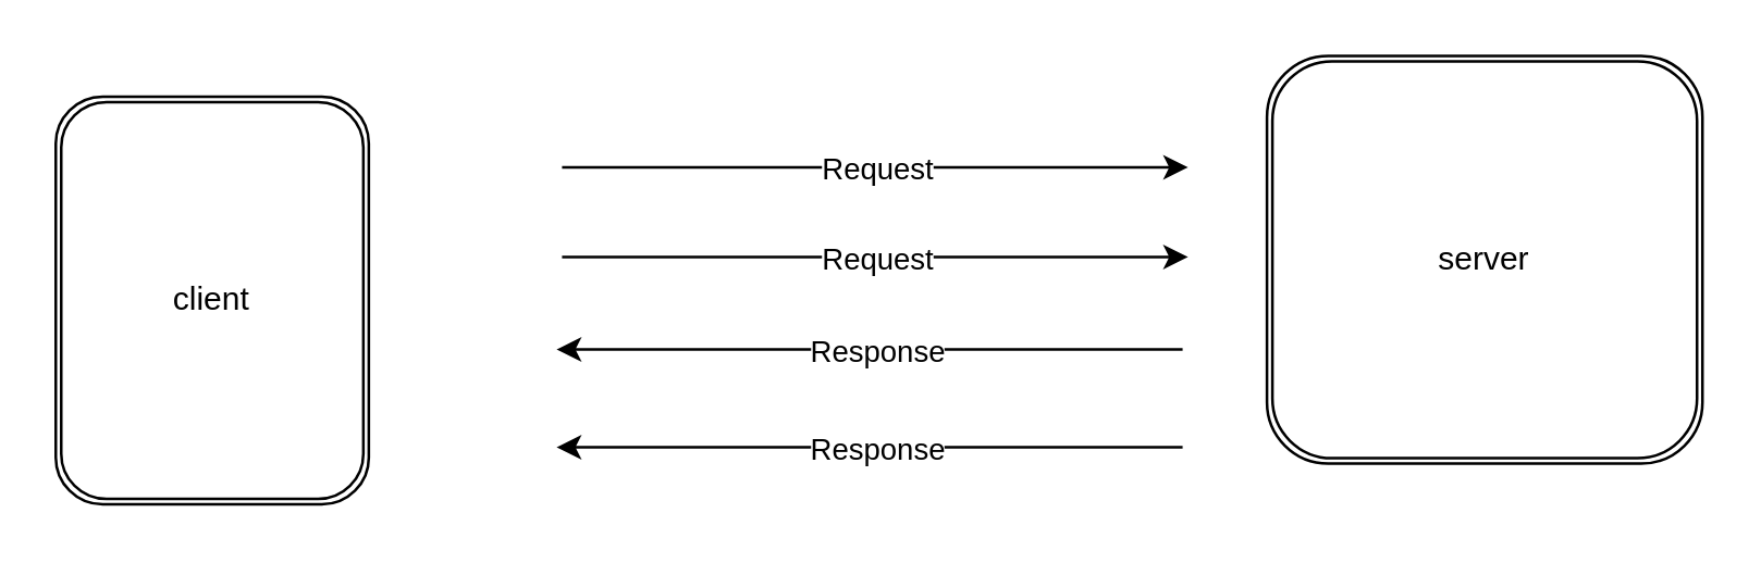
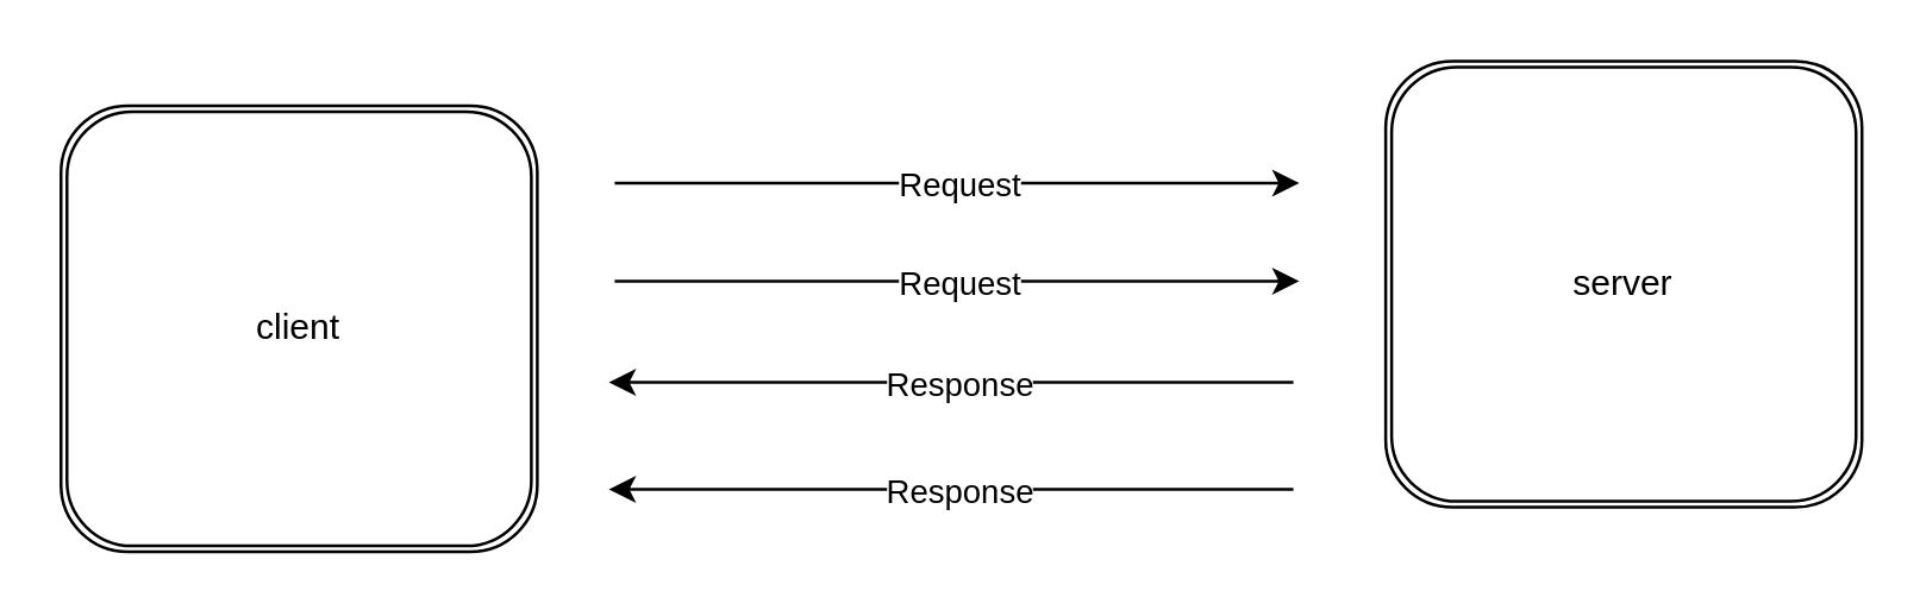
  <mxCell id="0" />
  <mxCell id="1" parent="0" />
- <mxCell id="2" value="client" style="shape=ext;double=1;rounded=1;whiteSpace=wrap;html=1;" vertex="1" parent="1"><mxGeometry x="20" y="35" width="115" height="150" as="geometry" /></mxCell>
+ <mxCell id="2" value="client" style="shape=ext;double=1;rounded=1;whiteSpace=wrap;html=1;" vertex="1" parent="1"><mxGeometry x="20" y="35" width="160" height="150" as="geometry" /></mxCell>
  <mxCell id="3" value="server" style="shape=ext;double=1;rounded=1;whiteSpace=wrap;html=1;" vertex="1" parent="1"><mxGeometry x="465" y="20" width="160" height="150" as="geometry" /></mxCell>
  <mxCell id="4" value="" style="endArrow=classic;html=1;rounded=0;" edge="1" parent="1"><mxGeometry relative="1" as="geometry"><mxPoint x="206" y="61" as="sourcePoint" /><mxPoint x="436" y="61" as="targetPoint" /></mxGeometry></mxCell>
  <mxCell id="5" value="Request" style="edgeLabel;resizable=0;html=1;align=center;verticalAlign=middle;" connectable="0" vertex="1" parent="4"><mxGeometry relative="1" as="geometry" /></mxCell>
  <mxCell id="6" value="" style="endArrow=classic;html=1;rounded=0;" edge="1" parent="1"><mxGeometry relative="1" as="geometry"><mxPoint x="206" y="94" as="sourcePoint" /><mxPoint x="436" y="94" as="targetPoint" /></mxGeometry></mxCell>
  <mxCell id="7" value="Request" style="edgeLabel;resizable=0;html=1;align=center;verticalAlign=middle;" connectable="0" vertex="1" parent="6"><mxGeometry relative="1" as="geometry" /></mxCell>
  <mxCell id="8" value="" style="endArrow=classic;html=1;rounded=0;" edge="1" parent="1"><mxGeometry relative="1" as="geometry"><mxPoint x="434" y="128" as="sourcePoint" /><mxPoint x="204" y="128" as="targetPoint" /></mxGeometry></mxCell>
  <mxCell id="9" value="Response" style="edgeLabel;html=1;align=center;verticalAlign=middle;resizable=0;points=[];" vertex="1" connectable="0" parent="8"><mxGeometry x="-0.017" y="2" relative="1" as="geometry"><mxPoint y="-2" as="offset" /></mxGeometry></mxCell>
  <mxCell id="10" value="" style="endArrow=classic;html=1;rounded=0;" edge="1" parent="1"><mxGeometry relative="1" as="geometry"><mxPoint x="434" y="164" as="sourcePoint" /><mxPoint x="204" y="164" as="targetPoint" /></mxGeometry></mxCell>
  <mxCell id="11" value="Response" style="edgeLabel;html=1;align=center;verticalAlign=middle;resizable=0;points=[];" vertex="1" connectable="0" parent="10"><mxGeometry x="-0.017" y="2" relative="1" as="geometry"><mxPoint y="-2" as="offset" /></mxGeometry></mxCell>
